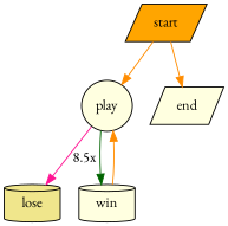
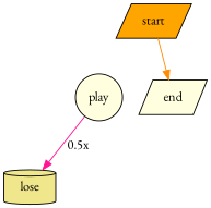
  digraph {
    fontname="EB Garamond"
    node [fillcolor=lightyellow fontname="EB Garamond" shape=parallelogram style=filled]
    edge [color=darkorange fontname="EB Garamond"]
    n1 [fillcolor=orange label=start]
    n2 [label=play shape=circle]
    n3 [label=end]
    n4 [fillcolor=khaki label=lose shape=cylinder]
-   n5 [label=win shape=cylinder]
-   n1 -> n2
    n1 -> n3
-   n2 -> n4 [color=deeppink label="8.5x"]
-   n2 -> n5 [color=darkgreen]
-   n5 -> n2
+   n2 -> n4 [color=deeppink label="0.5x"]
  }
